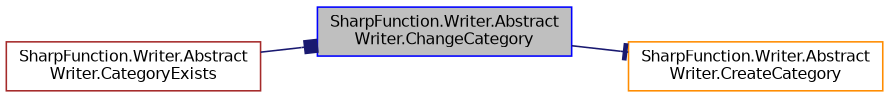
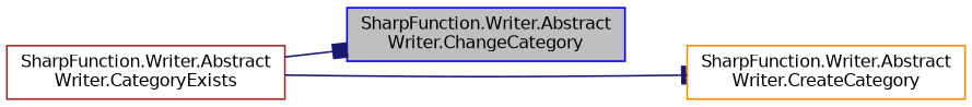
  digraph {
    rankdir=LR
    node [fillcolor=white fontname=Helvetica fontsize=10 shape=record style=filled]
    edge [color=midnightblue fontname=Helvetica fontsize=10 labelfontname=Helvetica labelfontsize=10 style=solid]
    n1 [color=blue fillcolor=grey75 fontcolor=black height=0.2 label="SharpFunction.Writer.Abstract\lWriter.ChangeCategory" width=0.4]
    n2 [color=darkorange height=0.2 label="SharpFunction.Writer.Abstract\lWriter.CreateCategory" width=0.4]
    n3 [color=brown height=0.2 label="SharpFunction.Writer.Abstract\lWriter.CategoryExists" width=0.4]
-   n1 -> n2 [arrowhead=tee]
+   n3 -> n2 [arrowhead=tee]
    n3 -> n1 [arrowhead=box]
  }
